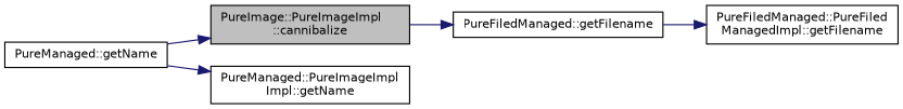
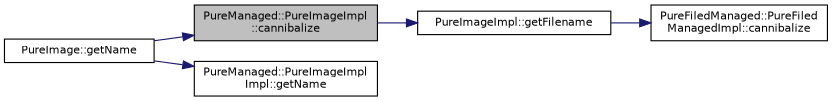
  digraph {
    rankdir=LR
    node [color=black fillcolor=white fontname=Helvetica fontsize=10 shape=record style=filled]
    edge [color=midnightblue fontname=Helvetica fontsize=10 labelfontname=Helvetica labelfontsize=10 style=solid]
-   n1 [fillcolor=grey75 fontcolor=black height=0.2 label="PureImage::PureImageImpl\l::cannibalize" width=0.4]
-   n2 [height=0.2 label="PureFiledManaged::getFilename" width=0.4]
-   n3 [height=0.2 label="PureFiledManaged::PureFiled\lManagedImpl::getFilename" width=0.4]
-   n4 [height=0.2 label="PureManaged::getName" width=0.4]
+   n1 [fillcolor=grey75 fontcolor=black height=0.2 label="PureManaged::PureImageImpl\l::cannibalize" width=0.4]
+   n2 [height=0.2 label="PureImageImpl::getFilename" width=0.4]
+   n3 [height=0.2 label="PureFiledManaged::PureFiled\lManagedImpl::cannibalize" width=0.4]
+   n4 [height=0.2 label="PureImage::getName" width=0.4]
    n5 [height=0.2 label="PureManaged::PureImageImpl\lImpl::getName" width=0.4]
    n1 -> n2
    n2 -> n3
    n4 -> n1
    n4 -> n5
  }
